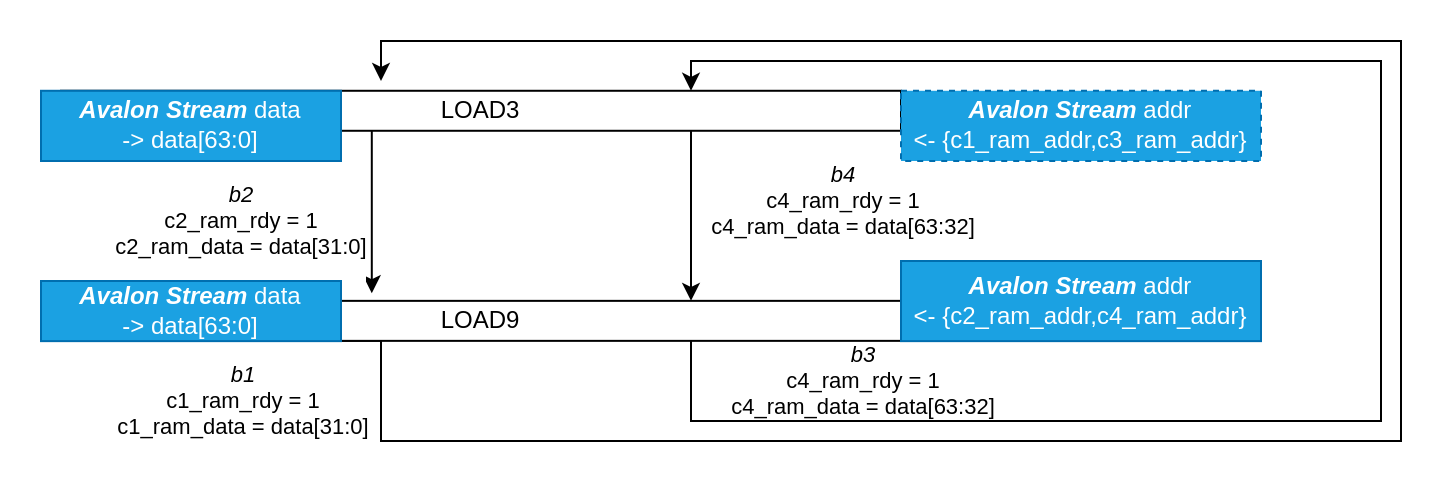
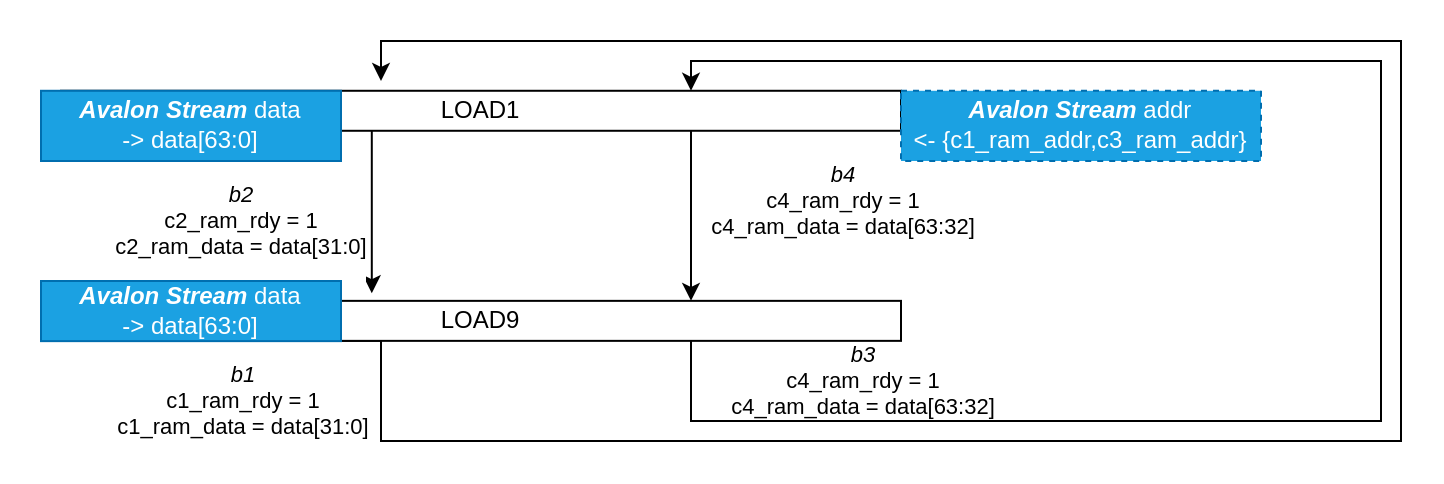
  <mxCell id="0" />
  <mxCell id="1" parent="0" />
  <mxCell id="2" value="&lt;font color=&quot;#000000&quot;&gt;&lt;br&gt;&lt;i style=&quot;border-color: rgb(0, 0, 0); font-family: Helvetica; font-size: 11px; font-variant-ligatures: normal; font-variant-caps: normal; font-weight: 400; letter-spacing: normal; orphans: 2; text-align: center; text-indent: 0px; text-transform: none; widows: 2; word-spacing: 0px; -webkit-text-stroke-width: 0px; text-decoration-thickness: initial; text-decoration-style: initial; text-decoration-color: initial;&quot;&gt;b2&lt;/i&gt;&lt;br style=&quot;border-color: rgb(0, 0, 0); font-family: Helvetica; font-size: 11px; font-style: normal; font-variant-ligatures: normal; font-variant-caps: normal; font-weight: 400; letter-spacing: normal; orphans: 2; text-align: center; text-indent: 0px; text-transform: none; widows: 2; word-spacing: 0px; -webkit-text-stroke-width: 0px; text-decoration-thickness: initial; text-decoration-style: initial; text-decoration-color: initial;&quot;&gt;&lt;span style=&quot;font-family: Helvetica; font-size: 11px; font-style: normal; font-variant-ligatures: normal; font-variant-caps: normal; font-weight: 400; letter-spacing: normal; orphans: 2; text-align: center; text-indent: 0px; text-transform: none; widows: 2; word-spacing: 0px; -webkit-text-stroke-width: 0px; text-decoration-thickness: initial; text-decoration-style: initial; text-decoration-color: initial; float: none; display: inline !important;&quot;&gt;c2_ram_rdy = 1&lt;/span&gt;&lt;br style=&quot;border-color: rgb(0, 0, 0); font-family: Helvetica; font-size: 11px; font-style: normal; font-variant-ligatures: normal; font-variant-caps: normal; font-weight: 400; letter-spacing: normal; orphans: 2; text-align: center; text-indent: 0px; text-transform: none; widows: 2; word-spacing: 0px; -webkit-text-stroke-width: 0px; text-decoration-thickness: initial; text-decoration-style: initial; text-decoration-color: initial;&quot;&gt;&lt;span style=&quot;font-family: Helvetica; font-size: 11px; font-style: normal; font-variant-ligatures: normal; font-variant-caps: normal; font-weight: 400; letter-spacing: normal; orphans: 2; text-align: center; text-indent: 0px; text-transform: none; widows: 2; word-spacing: 0px; -webkit-text-stroke-width: 0px; text-decoration-thickness: initial; text-decoration-style: initial; text-decoration-color: initial; float: none; display: inline !important;&quot;&gt;c2_ram_data = data[31:0]&lt;/span&gt;&lt;/font&gt;&lt;div&gt;&lt;br&gt;&lt;/div&gt;" style="endArrow=classic;html=1;rounded=0;exitX=0.37;exitY=0.953;exitDx=0;exitDy=0;exitPerimeter=0;entryX=0.37;entryY=-0.191;entryDx=0;entryDy=0;entryPerimeter=0;" edge="1" parent="1" source="5" target="10"><mxGeometry x="0.121" y="-65" width="50" height="50" relative="1" as="geometry"><mxPoint x="350" y="210" as="sourcePoint" /><mxPoint x="400" y="160" as="targetPoint" /><mxPoint as="offset" /></mxGeometry></mxCell>
  <mxCell id="3" style="edgeStyle=orthogonalEdgeStyle;rounded=0;orthogonalLoop=1;jettySize=auto;html=1;exitX=0.75;exitY=1;exitDx=0;exitDy=0;entryX=0.75;entryY=0;entryDx=0;entryDy=0;" edge="1" parent="1" source="5" target="10"><mxGeometry relative="1" as="geometry" /></mxCell>
  <mxCell id="4" value="&lt;i&gt;b4&lt;/i&gt;&lt;br&gt;c4_ram_rdy = 1&lt;br&gt;c4_ram_data = data[63:32]" style="edgeLabel;html=1;align=center;verticalAlign=middle;resizable=0;points=[];" vertex="1" connectable="0" parent="3"><mxGeometry x="-0.453" y="2" relative="1" as="geometry"><mxPoint x="73" y="12" as="offset" /></mxGeometry></mxCell>
- <mxCell id="5" value="LOAD3" style="rounded=0;whiteSpace=wrap;html=1;" vertex="1" parent="1"><mxGeometry x="30" y="44.89" width="420" height="20" as="geometry" /></mxCell>
+ <mxCell id="5" value="LOAD1" style="rounded=0;whiteSpace=wrap;html=1;" vertex="1" parent="1"><mxGeometry x="30" y="44.89" width="420" height="20" as="geometry" /></mxCell>
  <mxCell id="6" style="edgeStyle=orthogonalEdgeStyle;rounded=0;orthogonalLoop=1;jettySize=auto;html=1;exitX=0.75;exitY=1;exitDx=0;exitDy=0;entryX=0.75;entryY=0;entryDx=0;entryDy=0;" edge="1" parent="1" source="10" target="5"><mxGeometry relative="1" as="geometry"><Array as="points"><mxPoint x="345" y="210" /><mxPoint x="690" y="210" /><mxPoint x="690" y="30" /><mxPoint x="345" y="30" /></Array></mxGeometry></mxCell>
  <mxCell id="7" value="&lt;div&gt;&lt;i&gt;b3&lt;/i&gt;&lt;br&gt;c4_ram_rdy = 1&lt;br&gt;c4_ram_data = data[63:32]&lt;br&gt;&lt;/div&gt;" style="edgeLabel;html=1;align=center;verticalAlign=middle;resizable=0;points=[];" vertex="1" connectable="0" parent="6"><mxGeometry x="-0.959" y="2" relative="1" as="geometry"><mxPoint x="83" y="1" as="offset" /></mxGeometry></mxCell>
  <mxCell id="8" style="edgeStyle=orthogonalEdgeStyle;rounded=0;orthogonalLoop=1;jettySize=auto;html=1;exitX=0.25;exitY=1;exitDx=0;exitDy=0;" edge="1" parent="1" source="10"><mxGeometry relative="1" as="geometry"><mxPoint x="190" y="40" as="targetPoint" /><Array as="points"><mxPoint x="190" y="170" /><mxPoint x="190" y="220" /><mxPoint x="700" y="220" /><mxPoint x="700" y="20" /><mxPoint x="190" y="20" /></Array></mxGeometry></mxCell>
  <mxCell id="9" value="&lt;i&gt;b1&lt;/i&gt;&lt;div&gt;c1_ram_rdy = 1&lt;br&gt;c1_ram_data = data[31:0]&lt;br&gt;&lt;/div&gt;" style="edgeLabel;html=1;align=center;verticalAlign=middle;resizable=0;points=[];" vertex="1" connectable="0" parent="8"><mxGeometry x="-0.896" y="-3" relative="1" as="geometry"><mxPoint x="-67" y="15" as="offset" /></mxGeometry></mxCell>
  <mxCell id="10" value="LOAD9" style="rounded=0;whiteSpace=wrap;html=1;" vertex="1" parent="1"><mxGeometry x="30" y="149.93" width="420" height="20" as="geometry" /></mxCell>
  <mxCell id="11" value="&lt;i&gt;&lt;b&gt;Avalon Stream&lt;/b&gt;&lt;/i&gt; addr&lt;br&gt;&amp;lt;- {c1_ram_addr,c3_ram_addr}" style="rounded=0;whiteSpace=wrap;html=1;fillColor=#1ba1e2;fontColor=#ffffff;strokeColor=#006EAF;dashed=1;" vertex="1" parent="1"><mxGeometry x="450" y="44.89" width="180" height="35.11" as="geometry" /></mxCell>
- <mxCell id="12" value="&lt;i&gt;&lt;b&gt;Avalon Stream&lt;/b&gt;&lt;/i&gt; addr&lt;br&gt;&amp;lt;- {c2_ram_addr,c4_ram_addr}" style="rounded=0;whiteSpace=wrap;html=1;fillColor=#1ba1e2;fontColor=#ffffff;strokeColor=#006EAF;" vertex="1" parent="1"><mxGeometry x="450" y="130" width="180" height="40.07" as="geometry" /></mxCell>
  <mxCell id="13" value="&lt;i&gt;&lt;b&gt;Avalon Stream&lt;/b&gt;&lt;/i&gt;&amp;nbsp;data&lt;br&gt;-&amp;gt; data[63:0]" style="rounded=0;whiteSpace=wrap;html=1;fillColor=#1ba1e2;fontColor=#ffffff;strokeColor=#006EAF;" vertex="1" parent="1"><mxGeometry x="20" y="140" width="150" height="30.07" as="geometry" /></mxCell>
  <mxCell id="14" value="&lt;i&gt;&lt;b&gt;Avalon Stream&lt;/b&gt;&lt;/i&gt;&amp;nbsp;data&lt;br&gt;-&amp;gt; data[63:0]" style="rounded=0;whiteSpace=wrap;html=1;fillColor=#1ba1e2;fontColor=#ffffff;strokeColor=#006EAF;" vertex="1" parent="1"><mxGeometry x="20" y="44.89" width="150" height="35.11" as="geometry" /></mxCell>
